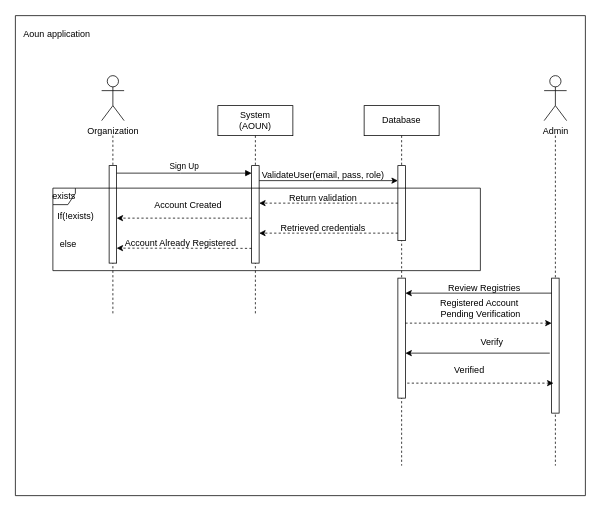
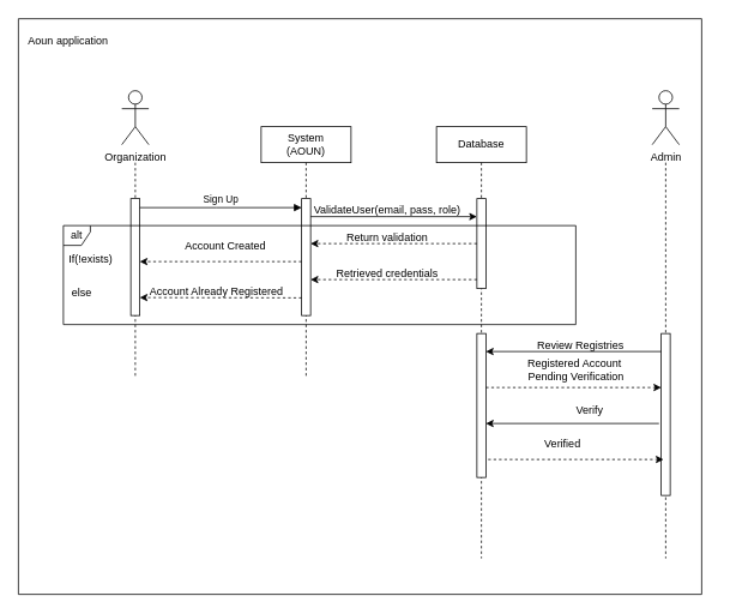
  <mxCell id="0" />
  <mxCell id="1" parent="0" />
  <mxCell id="2" value="" style="shape=umlLifeline;perimeter=lifelinePerimeter;whiteSpace=wrap;html=1;container=0;dropTarget=0;collapsible=0;recursiveResize=0;outlineConnect=0;portConstraint=eastwest;newEdgeStyle={&quot;edgeStyle&quot;:&quot;elbowEdgeStyle&quot;,&quot;elbow&quot;:&quot;vertical&quot;,&quot;curved&quot;:0,&quot;rounded&quot;:0};size=0;" parent="1" vertex="1"><mxGeometry x="100" y="180" width="100" height="240" as="geometry" /></mxCell>
  <mxCell id="3" value="" style="html=1;points=[];perimeter=orthogonalPerimeter;outlineConnect=0;targetShapes=umlLifeline;portConstraint=eastwest;newEdgeStyle={&quot;edgeStyle&quot;:&quot;elbowEdgeStyle&quot;,&quot;elbow&quot;:&quot;vertical&quot;,&quot;curved&quot;:0,&quot;rounded&quot;:0};" parent="2" vertex="1"><mxGeometry x="45" y="40" width="10" height="130" as="geometry" /></mxCell>
  <mxCell id="4" value="System&lt;div&gt;(AOUN)&lt;/div&gt;" style="shape=umlLifeline;perimeter=lifelinePerimeter;whiteSpace=wrap;html=1;container=0;dropTarget=0;collapsible=0;recursiveResize=0;outlineConnect=0;portConstraint=eastwest;newEdgeStyle={&quot;edgeStyle&quot;:&quot;elbowEdgeStyle&quot;,&quot;elbow&quot;:&quot;vertical&quot;,&quot;curved&quot;:0,&quot;rounded&quot;:0};" parent="1" vertex="1"><mxGeometry x="290" y="140" width="100" height="280" as="geometry" /></mxCell>
  <mxCell id="5" value="" style="html=1;points=[];perimeter=orthogonalPerimeter;outlineConnect=0;targetShapes=umlLifeline;portConstraint=eastwest;newEdgeStyle={&quot;edgeStyle&quot;:&quot;elbowEdgeStyle&quot;,&quot;elbow&quot;:&quot;vertical&quot;,&quot;curved&quot;:0,&quot;rounded&quot;:0};" parent="4" vertex="1"><mxGeometry x="45" y="80" width="10" height="130" as="geometry" /></mxCell>
  <mxCell id="6" value="Sign Up" style="html=1;verticalAlign=bottom;endArrow=block;edgeStyle=elbowEdgeStyle;elbow=vertical;curved=0;rounded=0;" parent="1" source="3" target="5" edge="1"><mxGeometry relative="1" as="geometry"><mxPoint x="255" y="230" as="sourcePoint" /><Array as="points"><mxPoint x="240" y="230" /></Array></mxGeometry></mxCell>
  <mxCell id="7" value="" style="shape=umlLifeline;perimeter=lifelinePerimeter;whiteSpace=wrap;html=1;container=0;dropTarget=0;collapsible=0;recursiveResize=0;outlineConnect=0;portConstraint=eastwest;newEdgeStyle={&quot;edgeStyle&quot;:&quot;elbowEdgeStyle&quot;,&quot;elbow&quot;:&quot;vertical&quot;,&quot;curved&quot;:0,&quot;rounded&quot;:0};size=0;" parent="1" vertex="1"><mxGeometry x="690" y="180" width="100" height="440" as="geometry" /></mxCell>
  <mxCell id="8" value="" style="html=1;points=[];perimeter=orthogonalPerimeter;outlineConnect=0;targetShapes=umlLifeline;portConstraint=eastwest;newEdgeStyle={&quot;edgeStyle&quot;:&quot;elbowEdgeStyle&quot;,&quot;elbow&quot;:&quot;vertical&quot;,&quot;curved&quot;:0,&quot;rounded&quot;:0};" parent="7" vertex="1"><mxGeometry x="45" y="190" width="10" height="180" as="geometry" /></mxCell>
  <mxCell id="9" value="Database" style="shape=umlLifeline;perimeter=lifelinePerimeter;whiteSpace=wrap;html=1;container=0;dropTarget=0;collapsible=0;recursiveResize=0;outlineConnect=0;portConstraint=eastwest;newEdgeStyle={&quot;edgeStyle&quot;:&quot;elbowEdgeStyle&quot;,&quot;elbow&quot;:&quot;vertical&quot;,&quot;curved&quot;:0,&quot;rounded&quot;:0};" parent="1" vertex="1"><mxGeometry x="485" y="140" width="100" height="480" as="geometry" /></mxCell>
  <mxCell id="10" value="" style="html=1;points=[];perimeter=orthogonalPerimeter;outlineConnect=0;targetShapes=umlLifeline;portConstraint=eastwest;newEdgeStyle={&quot;edgeStyle&quot;:&quot;elbowEdgeStyle&quot;,&quot;elbow&quot;:&quot;vertical&quot;,&quot;curved&quot;:0,&quot;rounded&quot;:0};" parent="9" vertex="1"><mxGeometry x="45" y="80" width="10" height="100" as="geometry" /></mxCell>
  <mxCell id="11" value="" style="html=1;points=[];perimeter=orthogonalPerimeter;outlineConnect=0;targetShapes=umlLifeline;portConstraint=eastwest;newEdgeStyle={&quot;edgeStyle&quot;:&quot;elbowEdgeStyle&quot;,&quot;elbow&quot;:&quot;vertical&quot;,&quot;curved&quot;:0,&quot;rounded&quot;:0};" parent="9" vertex="1"><mxGeometry x="45" y="230" width="10" height="160" as="geometry" /></mxCell>
  <mxCell id="12" style="edgeStyle=elbowEdgeStyle;rounded=0;orthogonalLoop=1;jettySize=auto;html=1;elbow=vertical;curved=0;" parent="1" source="5" target="10" edge="1"><mxGeometry relative="1" as="geometry"><Array as="points"><mxPoint x="430" y="240" /></Array></mxGeometry></mxCell>
  <mxCell id="13" value="ValidateUser(email, pass, role)" style="text;html=1;align=center;verticalAlign=middle;resizable=0;points=[];autosize=1;strokeColor=none;fillColor=none;" parent="1" vertex="1"><mxGeometry x="335" y="218" width="190" height="30" as="geometry" /></mxCell>
  <mxCell id="14" style="edgeStyle=elbowEdgeStyle;rounded=0;orthogonalLoop=1;jettySize=auto;html=1;elbow=vertical;curved=0;dashed=1;" parent="1" target="5" edge="1"><mxGeometry relative="1" as="geometry"><mxPoint x="530" y="270.003" as="sourcePoint" /><mxPoint x="350" y="270" as="targetPoint" /></mxGeometry></mxCell>
  <mxCell id="15" value="Return validation" style="text;html=1;align=center;verticalAlign=middle;resizable=0;points=[];autosize=1;strokeColor=none;fillColor=none;" parent="1" vertex="1"><mxGeometry x="375" y="248" width="110" height="30" as="geometry" /></mxCell>
  <mxCell id="16" style="edgeStyle=elbowEdgeStyle;rounded=0;orthogonalLoop=1;jettySize=auto;html=1;elbow=vertical;curved=0;dashed=1;" parent="1" target="3" edge="1"><mxGeometry relative="1" as="geometry"><mxPoint x="335" y="289.997" as="sourcePoint" /><mxPoint x="160" y="290" as="targetPoint" /></mxGeometry></mxCell>
  <mxCell id="17" style="edgeStyle=elbowEdgeStyle;rounded=0;orthogonalLoop=1;jettySize=auto;html=1;elbow=vertical;curved=0;dashed=1;" parent="1" source="10" target="5" edge="1"><mxGeometry relative="1" as="geometry"><mxPoint x="350" y="310" as="targetPoint" /><Array as="points"><mxPoint x="460" y="310" /></Array></mxGeometry></mxCell>
  <mxCell id="18" value="Retrieved credentials" style="text;html=1;align=center;verticalAlign=middle;resizable=0;points=[];autosize=1;strokeColor=none;fillColor=none;" parent="1" vertex="1"><mxGeometry x="360" y="288" width="140" height="30" as="geometry" /></mxCell>
  <mxCell id="19" value="Organization" style="shape=umlActor;verticalLabelPosition=bottom;verticalAlign=top;html=1;" parent="1" vertex="1"><mxGeometry x="135" width="30" height="60" as="geometry" y="100" /></mxCell>
  <mxCell id="20" value="Admin" style="shape=umlActor;verticalLabelPosition=bottom;verticalAlign=top;html=1;" parent="1" vertex="1"><mxGeometry x="725" width="30" height="60" as="geometry" y="100" /></mxCell>
  <mxCell id="21" value="Account Created" style="text;html=1;align=center;verticalAlign=middle;resizable=0;points=[];autosize=1;strokeColor=none;fillColor=none;" parent="1" vertex="1"><mxGeometry x="195" y="258" width="110" height="30" as="geometry" /></mxCell>
  <mxCell id="22" style="edgeStyle=elbowEdgeStyle;rounded=0;orthogonalLoop=1;jettySize=auto;html=1;elbow=vertical;curved=0;dashed=1;" parent="1" edge="1"><mxGeometry relative="1" as="geometry"><mxPoint x="335" y="330.327" as="sourcePoint" /><mxPoint x="155" y="330.33" as="targetPoint" /></mxGeometry></mxCell>
  <mxCell id="23" value="Account Already Registered" style="text;html=1;align=center;verticalAlign=middle;resizable=0;points=[];autosize=1;strokeColor=none;fillColor=none;" parent="1" vertex="1"><mxGeometry x="155" y="308" width="170" height="30" as="geometry" /></mxCell>
- <mxCell id="24" value="exists" style="shape=umlFrame;whiteSpace=wrap;html=1;pointerEvents=0;recursiveResize=0;container=1;collapsible=0;width=30;height=22;" parent="1" vertex="1"><mxGeometry x="70" y="250" width="570" height="110" as="geometry" /></mxCell>
+ <mxCell id="24" value="alt" style="shape=umlFrame;whiteSpace=wrap;html=1;pointerEvents=0;recursiveResize=0;container=1;collapsible=0;width=30;height=22;" parent="1" vertex="1"><mxGeometry x="70" y="250" width="570" height="110" as="geometry" /></mxCell>
  <mxCell id="25" value="If(!exists)" style="text;html=1;align=center;verticalAlign=middle;resizable=0;points=[];autosize=1;strokeColor=none;fillColor=none;" parent="24" vertex="1"><mxGeometry x="-5" y="22" width="70" height="30" as="geometry" /></mxCell>
  <mxCell id="26" value="else" style="text;html=1;align=center;verticalAlign=middle;resizable=0;points=[];autosize=1;strokeColor=none;fillColor=none;" parent="24" vertex="1"><mxGeometry x="-5" y="60" width="50" height="30" as="geometry" /></mxCell>
  <mxCell id="27" value="" style="endArrow=classic;html=1;rounded=0;" parent="1" edge="1"><mxGeometry width="50" height="50" relative="1" as="geometry"><mxPoint x="735" y="390" as="sourcePoint" /><mxPoint x="540" y="390" as="targetPoint" /></mxGeometry></mxCell>
  <mxCell id="28" value="Review Registries" style="text;html=1;align=center;verticalAlign=middle;resizable=0;points=[];autosize=1;strokeColor=none;fillColor=none;" parent="1" vertex="1"><mxGeometry x="585" y="368" width="120" height="30" as="geometry" /></mxCell>
  <mxCell id="29" style="edgeStyle=elbowEdgeStyle;rounded=0;orthogonalLoop=1;jettySize=auto;html=1;elbow=vertical;curved=0;dashed=1;" parent="1" edge="1"><mxGeometry relative="1" as="geometry"><mxPoint x="540" y="430" as="sourcePoint" /><mxPoint x="735" y="430" as="targetPoint" /><Array as="points"><mxPoint x="560" y="430" /></Array></mxGeometry></mxCell>
  <mxCell id="30" value="Registered Account&amp;nbsp;&lt;div&gt;Pending Verification&lt;/div&gt;" style="text;html=1;align=center;verticalAlign=middle;resizable=0;points=[];autosize=1;strokeColor=none;fillColor=none;" parent="1" vertex="1"><mxGeometry x="575" y="390" width="130" height="40" as="geometry" /></mxCell>
  <mxCell id="31" value="" style="endArrow=classic;html=1;rounded=0;" parent="1" target="11" edge="1"><mxGeometry width="50" height="50" relative="1" as="geometry"><mxPoint x="732.5" y="470" as="sourcePoint" /><mxPoint x="537.5" y="470" as="targetPoint" /></mxGeometry></mxCell>
  <mxCell id="32" value="Verify" style="text;html=1;align=center;verticalAlign=middle;resizable=0;points=[];autosize=1;strokeColor=none;fillColor=none;" parent="1" vertex="1"><mxGeometry x="630" y="440" width="50" height="30" as="geometry" /></mxCell>
  <mxCell id="33" style="edgeStyle=elbowEdgeStyle;rounded=0;orthogonalLoop=1;jettySize=auto;html=1;elbow=vertical;curved=0;dashed=1;" parent="1" edge="1"><mxGeometry relative="1" as="geometry"><mxPoint x="542.5" y="510" as="sourcePoint" /><mxPoint x="737.5" y="510" as="targetPoint" /><Array as="points"><mxPoint x="562.5" y="510" /></Array></mxGeometry></mxCell>
  <mxCell id="34" value="Verified" style="text;html=1;align=center;verticalAlign=middle;resizable=0;points=[];autosize=1;strokeColor=none;fillColor=none;" parent="1" vertex="1"><mxGeometry x="595" y="478" width="60" height="30" as="geometry" /></mxCell>
  <mxCell id="35" value="" style="endArrow=none;html=1;rounded=0;" parent="1" edge="1"><mxGeometry width="50" height="50" relative="1" as="geometry"><mxPoint x="20" y="660" as="sourcePoint" /><mxPoint x="20" y="20" as="targetPoint" /></mxGeometry></mxCell>
  <mxCell id="36" value="" style="endArrow=none;html=1;rounded=0;" parent="1" edge="1"><mxGeometry width="50" height="50" relative="1" as="geometry"><mxPoint x="780" y="660" as="sourcePoint" /><mxPoint x="780" y="20" as="targetPoint" /></mxGeometry></mxCell>
  <mxCell id="37" value="" style="endArrow=none;html=1;rounded=0;" parent="1" edge="1"><mxGeometry width="50" height="50" relative="1" as="geometry"><mxPoint x="20" y="20" as="sourcePoint" /><mxPoint x="780" y="20" as="targetPoint" /></mxGeometry></mxCell>
  <mxCell id="38" value="" style="endArrow=none;html=1;rounded=0;" parent="1" edge="1"><mxGeometry width="50" height="50" relative="1" as="geometry"><mxPoint x="20" y="660" as="sourcePoint" /><mxPoint x="780" y="660" as="targetPoint" /></mxGeometry></mxCell>
  <mxCell id="39" value="Aoun application" style="text;html=1;align=center;verticalAlign=middle;resizable=0;points=[];autosize=1;strokeColor=none;fillColor=none;" parent="1" vertex="1"><mxGeometry x="20" y="30" width="110" height="30" as="geometry" /></mxCell>
